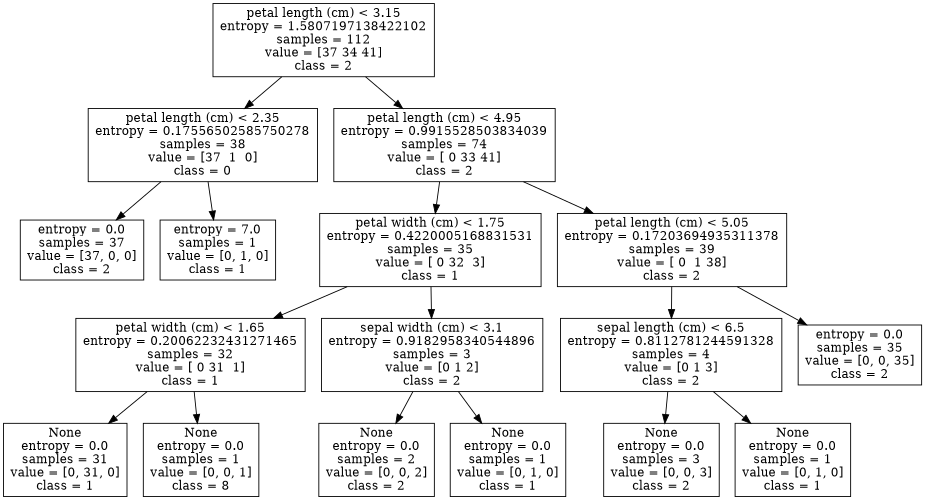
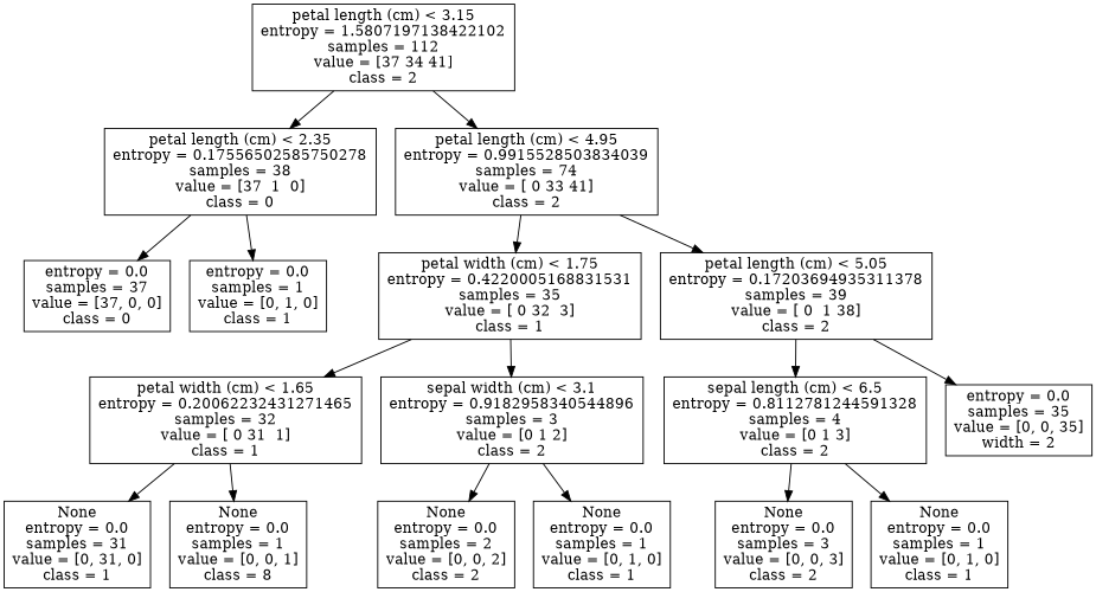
  digraph {
    node [shape=box]
    n1 [label="petal length (cm) < 3.15\nentropy = 1.5807197138422102\nsamples = 112\nvalue = [37 34 41]\nclass = 2"]
    n2 [label="petal length (cm) < 2.35\nentropy = 0.17556502585750278\nsamples = 38\nvalue = [37  1  0]\nclass = 0"]
    n3 [label="petal length (cm) < 4.95\nentropy = 0.9915528503834039\nsamples = 74\nvalue = [ 0 33 41]\nclass = 2"]
-   n4 [label="entropy = 0.0\nsamples = 37\nvalue = [37, 0, 0]\nclass = 2"]
-   n5 [label="entropy = 7.0\nsamples = 1\nvalue = [0, 1, 0]\nclass = 1"]
+   n4 [label="entropy = 0.0\nsamples = 37\nvalue = [37, 0, 0]\nclass = 0"]
+   n5 [label="entropy = 0.0\nsamples = 1\nvalue = [0, 1, 0]\nclass = 1"]
    n6 [label="petal width (cm) < 1.75\nentropy = 0.4220005168831531\nsamples = 35\nvalue = [ 0 32  3]\nclass = 1"]
    n7 [label="petal length (cm) < 5.05\nentropy = 0.17203694935311378\nsamples = 39\nvalue = [ 0  1 38]\nclass = 2"]
    n8 [label="petal width (cm) < 1.65\nentropy = 0.20062232431271465\nsamples = 32\nvalue = [ 0 31  1]\nclass = 1"]
    n9 [label="sepal width (cm) < 3.1\nentropy = 0.9182958340544896\nsamples = 3\nvalue = [0 1 2]\nclass = 2"]
    n10 [label="sepal length (cm) < 6.5\nentropy = 0.8112781244591328\nsamples = 4\nvalue = [0 1 3]\nclass = 2"]
-   n11 [label="entropy = 0.0\nsamples = 35\nvalue = [0, 0, 35]\nclass = 2"]
+   n11 [label="entropy = 0.0\nsamples = 35\nvalue = [0, 0, 35]\nwidth = 2"]
    n12 [label="None\nentropy = 0.0\nsamples = 31\nvalue = [0, 31, 0]\nclass = 1"]
    n13 [label="None\nentropy = 0.0\nsamples = 1\nvalue = [0, 0, 1]\nclass = 8"]
    n14 [label="None\nentropy = 0.0\nsamples = 2\nvalue = [0, 0, 2]\nclass = 2"]
    n15 [label="None\nentropy = 0.0\nsamples = 1\nvalue = [0, 1, 0]\nclass = 1"]
    n16 [label="None\nentropy = 0.0\nsamples = 3\nvalue = [0, 0, 3]\nclass = 2"]
    n17 [label="None\nentropy = 0.0\nsamples = 1\nvalue = [0, 1, 0]\nclass = 1"]
    n1 -> n2
    n1 -> n3
    n2 -> n4
    n2 -> n5
    n3 -> n6
    n3 -> n7
    n6 -> n8
    n6 -> n9
    n7 -> n10
    n7 -> n11
    n8 -> n12
    n8 -> n13
    n9 -> n14
    n9 -> n15
    n10 -> n16
    n10 -> n17
  }
